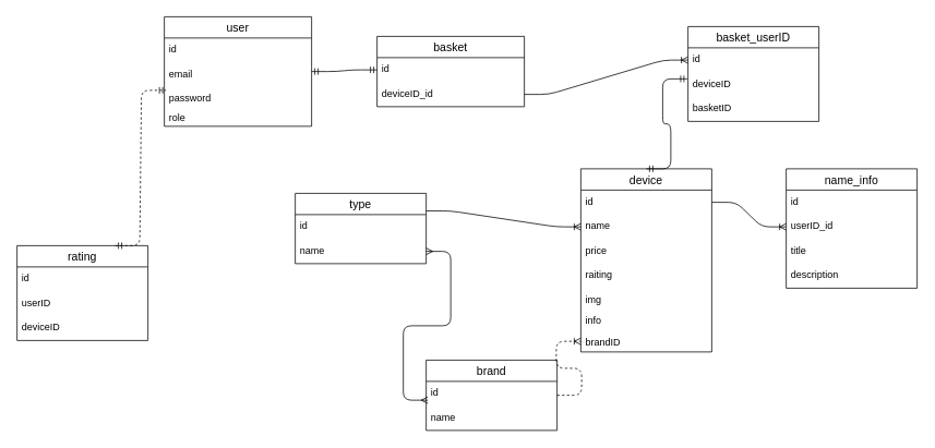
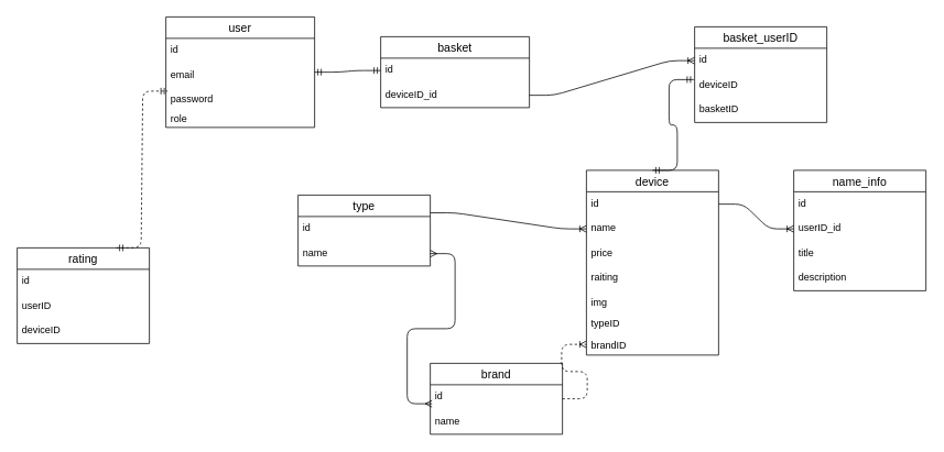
  <mxCell id="0" />
  <mxCell id="1" parent="0" />
  <mxCell id="2" value="user" style="swimlane;fontStyle=0;childLayout=stackLayout;horizontal=1;startSize=26;horizontalStack=0;resizeParent=1;resizeParentMax=0;resizeLast=0;collapsible=1;marginBottom=0;align=center;fontSize=14;strokeWidth=1;" vertex="1" parent="1"><mxGeometry x="200" y="20" width="180" height="134" as="geometry" /></mxCell>
  <mxCell id="3" value="id" style="text;strokeColor=none;fillColor=none;spacingLeft=4;spacingRight=4;overflow=hidden;rotatable=0;points=[[0,0.5],[1,0.5]];portConstraint=eastwest;fontSize=12;strokeWidth=1;" vertex="1" parent="2"><mxGeometry y="26" width="180" height="30" as="geometry" /></mxCell>
  <mxCell id="4" value="email" style="text;strokeColor=none;fillColor=none;spacingLeft=4;spacingRight=4;overflow=hidden;rotatable=0;points=[[0,0.5],[1,0.5]];portConstraint=eastwest;fontSize=12;strokeWidth=1;" vertex="1" parent="2"><mxGeometry y="56" width="180" height="30" as="geometry" /></mxCell>
  <mxCell id="5" value="password" style="text;strokeColor=none;fillColor=none;spacingLeft=4;spacingRight=4;overflow=hidden;rotatable=0;points=[[0,0.5],[1,0.5]];portConstraint=eastwest;fontSize=12;strokeWidth=1;" vertex="1" parent="2"><mxGeometry y="86" width="180" height="24" as="geometry" /></mxCell>
  <mxCell id="6" value="role" style="text;strokeColor=none;fillColor=none;spacingLeft=4;spacingRight=4;overflow=hidden;rotatable=0;points=[[0,0.5],[1,0.5]];portConstraint=eastwest;fontSize=12;strokeWidth=1;" vertex="1" parent="2"><mxGeometry y="110" width="180" height="24" as="geometry" /></mxCell>
  <mxCell id="7" value="basket" style="swimlane;fontStyle=0;childLayout=stackLayout;horizontal=1;startSize=26;horizontalStack=0;resizeParent=1;resizeParentMax=0;resizeLast=0;collapsible=1;marginBottom=0;align=center;fontSize=14;strokeWidth=1;" vertex="1" parent="1"><mxGeometry x="460" y="44" width="180" height="86" as="geometry" /></mxCell>
  <mxCell id="8" value="id" style="text;strokeColor=none;fillColor=none;spacingLeft=4;spacingRight=4;overflow=hidden;rotatable=0;points=[[0,0.5],[1,0.5]];portConstraint=eastwest;fontSize=12;strokeWidth=1;" vertex="1" parent="7"><mxGeometry y="26" width="180" height="30" as="geometry" /></mxCell>
  <mxCell id="9" value="deviceID_id" style="text;strokeColor=none;fillColor=none;spacingLeft=4;spacingRight=4;overflow=hidden;rotatable=0;points=[[0,0.5],[1,0.5]];portConstraint=eastwest;fontSize=12;strokeWidth=1;" vertex="1" parent="7"><mxGeometry y="56" width="180" height="30" as="geometry" /></mxCell>
  <mxCell id="10" value="" style="edgeStyle=entityRelationEdgeStyle;fontSize=12;html=1;endArrow=ERmandOne;startArrow=ERmandOne;entryX=0;entryY=0.5;entryDx=0;entryDy=0;strokeWidth=1;" edge="1" parent="1" source="2" target="8"><mxGeometry width="100" height="100" relative="1" as="geometry"><mxPoint x="420" y="380" as="sourcePoint" /><mxPoint x="520" y="280" as="targetPoint" /></mxGeometry></mxCell>
  <mxCell id="11" value="device" style="swimlane;fontStyle=0;childLayout=stackLayout;horizontal=1;startSize=26;horizontalStack=0;resizeParent=1;resizeParentMax=0;resizeLast=0;collapsible=1;marginBottom=0;align=center;fontSize=14;strokeWidth=1;" vertex="1" parent="1"><mxGeometry x="709" y="206" width="160" height="224" as="geometry" /></mxCell>
  <mxCell id="12" value="id" style="text;strokeColor=none;fillColor=none;spacingLeft=4;spacingRight=4;overflow=hidden;rotatable=0;points=[[0,0.5],[1,0.5]];portConstraint=eastwest;fontSize=12;strokeWidth=1;" vertex="1" parent="11"><mxGeometry y="26" width="160" height="30" as="geometry" /></mxCell>
  <mxCell id="13" value="name" style="text;strokeColor=none;fillColor=none;spacingLeft=4;spacingRight=4;overflow=hidden;rotatable=0;points=[[0,0.5],[1,0.5]];portConstraint=eastwest;fontSize=12;strokeWidth=1;" vertex="1" parent="11"><mxGeometry y="56" width="160" height="30" as="geometry" /></mxCell>
  <mxCell id="14" value="price" style="text;strokeColor=none;fillColor=none;spacingLeft=4;spacingRight=4;overflow=hidden;rotatable=0;points=[[0,0.5],[1,0.5]];portConstraint=eastwest;fontSize=12;strokeWidth=1;" vertex="1" parent="11"><mxGeometry y="86" width="160" height="30" as="geometry" /></mxCell>
  <mxCell id="15" value="raiting" style="text;strokeColor=none;fillColor=none;spacingLeft=4;spacingRight=4;overflow=hidden;rotatable=0;points=[[0,0.5],[1,0.5]];portConstraint=eastwest;fontSize=12;strokeWidth=1;" vertex="1" parent="11"><mxGeometry y="116" width="160" height="30" as="geometry" /></mxCell>
  <mxCell id="16" value="img&#10;" style="text;strokeColor=none;fillColor=none;spacingLeft=4;spacingRight=4;overflow=hidden;rotatable=0;points=[[0,0.5],[1,0.5]];portConstraint=eastwest;fontSize=12;strokeWidth=1;" vertex="1" parent="11"><mxGeometry y="146" width="160" height="26" as="geometry" /></mxCell>
- <mxCell id="17" value="info&#10;" style="text;strokeColor=none;fillColor=none;spacingLeft=4;spacingRight=4;overflow=hidden;rotatable=0;points=[[0,0.5],[1,0.5]];portConstraint=eastwest;fontSize=12;strokeWidth=1;" vertex="1" parent="11"><mxGeometry y="172" width="160" height="26" as="geometry" /></mxCell>
+ <mxCell id="17" value="typeID&#10;" style="text;strokeColor=none;fillColor=none;spacingLeft=4;spacingRight=4;overflow=hidden;rotatable=0;points=[[0,0.5],[1,0.5]];portConstraint=eastwest;fontSize=12;strokeWidth=1;" vertex="1" parent="11"><mxGeometry y="172" width="160" height="26" as="geometry" /></mxCell>
  <mxCell id="18" value="brandID" style="text;strokeColor=none;fillColor=none;spacingLeft=4;spacingRight=4;overflow=hidden;rotatable=0;points=[[0,0.5],[1,0.5]];portConstraint=eastwest;fontSize=12;strokeWidth=1;" vertex="1" parent="11"><mxGeometry y="198" width="160" height="26" as="geometry" /></mxCell>
  <mxCell id="19" value="type" style="swimlane;fontStyle=0;childLayout=stackLayout;horizontal=1;startSize=26;horizontalStack=0;resizeParent=1;resizeParentMax=0;resizeLast=0;collapsible=1;marginBottom=0;align=center;fontSize=14;strokeWidth=1;" vertex="1" parent="1"><mxGeometry x="360" y="236" width="160" height="86" as="geometry" /></mxCell>
  <mxCell id="20" value="id" style="text;strokeColor=none;fillColor=none;spacingLeft=4;spacingRight=4;overflow=hidden;rotatable=0;points=[[0,0.5],[1,0.5]];portConstraint=eastwest;fontSize=12;strokeWidth=1;" vertex="1" parent="19"><mxGeometry y="26" width="160" height="30" as="geometry" /></mxCell>
  <mxCell id="21" value="name" style="text;strokeColor=none;fillColor=none;spacingLeft=4;spacingRight=4;overflow=hidden;rotatable=0;points=[[0,0.5],[1,0.5]];portConstraint=eastwest;fontSize=12;strokeWidth=1;" vertex="1" parent="19"><mxGeometry y="56" width="160" height="30" as="geometry" /></mxCell>
  <mxCell id="22" value="brand" style="swimlane;fontStyle=0;childLayout=stackLayout;horizontal=1;startSize=26;horizontalStack=0;resizeParent=1;resizeParentMax=0;resizeLast=0;collapsible=1;marginBottom=0;align=center;fontSize=14;strokeWidth=1;" vertex="1" parent="1"><mxGeometry x="520" y="440" width="160" height="86" as="geometry" /></mxCell>
  <mxCell id="23" value="id" style="text;strokeColor=none;fillColor=none;spacingLeft=4;spacingRight=4;overflow=hidden;rotatable=0;points=[[0,0.5],[1,0.5]];portConstraint=eastwest;fontSize=12;strokeWidth=1;" vertex="1" parent="22"><mxGeometry y="26" width="160" height="30" as="geometry" /></mxCell>
  <mxCell id="24" value="name" style="text;strokeColor=none;fillColor=none;spacingLeft=4;spacingRight=4;overflow=hidden;rotatable=0;points=[[0,0.5],[1,0.5]];portConstraint=eastwest;fontSize=12;strokeWidth=1;" vertex="1" parent="22"><mxGeometry y="56" width="160" height="30" as="geometry" /></mxCell>
  <mxCell id="25" value="" style="edgeStyle=entityRelationEdgeStyle;fontSize=12;html=1;endArrow=ERoneToMany;exitX=1;exitY=0.25;exitDx=0;exitDy=0;entryX=0;entryY=0.5;entryDx=0;entryDy=0;strokeWidth=1;" edge="1" parent="1" source="19" target="13"><mxGeometry width="100" height="100" relative="1" as="geometry"><mxPoint x="560" y="580" as="sourcePoint" /><mxPoint x="660" y="480" as="targetPoint" /></mxGeometry></mxCell>
  <mxCell id="26" value="" style="edgeStyle=entityRelationEdgeStyle;fontSize=12;html=1;endArrow=ERoneToMany;entryX=0;entryY=0.5;entryDx=0;entryDy=0;strokeWidth=1;dashed=1;" edge="1" parent="1" source="22" target="18"><mxGeometry width="100" height="100" relative="1" as="geometry"><mxPoint x="420" y="620" as="sourcePoint" /><mxPoint x="740" y="410" as="targetPoint" /></mxGeometry></mxCell>
  <mxCell id="27" value="" style="edgeStyle=entityRelationEdgeStyle;fontSize=12;html=1;endArrow=ERmany;startArrow=ERmany;exitX=1;exitY=0.5;exitDx=0;exitDy=0;entryX=0.013;entryY=0.767;entryDx=0;entryDy=0;entryPerimeter=0;strokeWidth=1;" edge="1" parent="1" source="21" target="23"><mxGeometry width="100" height="100" relative="1" as="geometry"><mxPoint x="500" y="860" as="sourcePoint" /><mxPoint x="600" y="760" as="targetPoint" /></mxGeometry></mxCell>
  <mxCell id="28" value="name_info" style="swimlane;fontStyle=0;childLayout=stackLayout;horizontal=1;startSize=26;horizontalStack=0;resizeParent=1;resizeParentMax=0;resizeLast=0;collapsible=1;marginBottom=0;align=center;fontSize=14;strokeWidth=1;" vertex="1" parent="1"><mxGeometry x="960" y="206" width="160" height="146" as="geometry" /></mxCell>
  <mxCell id="29" value="id" style="text;strokeColor=none;fillColor=none;spacingLeft=4;spacingRight=4;overflow=hidden;rotatable=0;points=[[0,0.5],[1,0.5]];portConstraint=eastwest;fontSize=12;strokeWidth=1;" vertex="1" parent="28"><mxGeometry y="26" width="160" height="30" as="geometry" /></mxCell>
  <mxCell id="30" value="userID_id" style="text;strokeColor=none;fillColor=none;spacingLeft=4;spacingRight=4;overflow=hidden;rotatable=0;points=[[0,0.5],[1,0.5]];portConstraint=eastwest;fontSize=12;strokeWidth=1;" vertex="1" parent="28"><mxGeometry y="56" width="160" height="30" as="geometry" /></mxCell>
  <mxCell id="31" value="title" style="text;strokeColor=none;fillColor=none;spacingLeft=4;spacingRight=4;overflow=hidden;rotatable=0;points=[[0,0.5],[1,0.5]];portConstraint=eastwest;fontSize=12;strokeWidth=1;" vertex="1" parent="28"><mxGeometry y="86" width="160" height="30" as="geometry" /></mxCell>
  <mxCell id="32" value="description" style="text;strokeColor=none;fillColor=none;spacingLeft=4;spacingRight=4;overflow=hidden;rotatable=0;points=[[0,0.5],[1,0.5]];portConstraint=eastwest;fontSize=12;strokeWidth=1;" vertex="1" parent="28"><mxGeometry y="116" width="160" height="30" as="geometry" /></mxCell>
  <mxCell id="33" value="" style="edgeStyle=entityRelationEdgeStyle;fontSize=12;html=1;endArrow=ERoneToMany;entryX=0;entryY=0.5;entryDx=0;entryDy=0;exitX=1;exitY=0.5;exitDx=0;exitDy=0;strokeWidth=1;" edge="1" parent="1" source="12" target="30"><mxGeometry width="100" height="100" relative="1" as="geometry"><mxPoint x="730" y="520" as="sourcePoint" /><mxPoint x="830" y="420" as="targetPoint" /></mxGeometry></mxCell>
  <mxCell id="34" value="basket_userID" style="swimlane;fontStyle=0;childLayout=stackLayout;horizontal=1;startSize=26;horizontalStack=0;resizeParent=1;resizeParentMax=0;resizeLast=0;collapsible=1;marginBottom=0;align=center;fontSize=14;strokeWidth=1;" vertex="1" parent="1"><mxGeometry x="840" y="32" width="160" height="116" as="geometry" /></mxCell>
  <mxCell id="35" value="id" style="text;strokeColor=none;fillColor=none;spacingLeft=4;spacingRight=4;overflow=hidden;rotatable=0;points=[[0,0.5],[1,0.5]];portConstraint=eastwest;fontSize=12;" vertex="1" parent="34"><mxGeometry y="26" width="160" height="30" as="geometry" /></mxCell>
  <mxCell id="36" value="deviceID" style="text;strokeColor=none;fillColor=none;spacingLeft=4;spacingRight=4;overflow=hidden;rotatable=0;points=[[0,0.5],[1,0.5]];portConstraint=eastwest;fontSize=12;" vertex="1" parent="34"><mxGeometry y="56" width="160" height="30" as="geometry" /></mxCell>
  <mxCell id="37" value="basketID" style="text;strokeColor=none;fillColor=none;spacingLeft=4;spacingRight=4;overflow=hidden;rotatable=0;points=[[0,0.5],[1,0.5]];portConstraint=eastwest;fontSize=12;" vertex="1" parent="34"><mxGeometry y="86" width="160" height="30" as="geometry" /></mxCell>
  <mxCell id="38" value="" style="edgeStyle=entityRelationEdgeStyle;fontSize=12;html=1;endArrow=ERoneToMany;strokeWidth=1;entryX=0;entryY=0.5;entryDx=0;entryDy=0;" edge="1" parent="1" source="9" target="35"><mxGeometry width="100" height="100" relative="1" as="geometry"><mxPoint x="700" y="140" as="sourcePoint" /><mxPoint x="800" y="40" as="targetPoint" /></mxGeometry></mxCell>
  <mxCell id="39" value="" style="edgeStyle=entityRelationEdgeStyle;fontSize=12;html=1;endArrow=ERmandOne;startArrow=ERmandOne;strokeWidth=1;entryX=-0.006;entryY=0.267;entryDx=0;entryDy=0;entryPerimeter=0;exitX=0.5;exitY=0;exitDx=0;exitDy=0;" edge="1" parent="1" source="11" target="36"><mxGeometry width="100" height="100" relative="1" as="geometry"><mxPoint x="780" y="200" as="sourcePoint" /><mxPoint x="800" y="100" as="targetPoint" /></mxGeometry></mxCell>
  <mxCell id="40" value="rating" style="swimlane;fontStyle=0;childLayout=stackLayout;horizontal=1;startSize=26;horizontalStack=0;resizeParent=1;resizeParentMax=0;resizeLast=0;collapsible=1;marginBottom=0;align=center;fontSize=14;strokeWidth=1;" vertex="1" parent="1"><mxGeometry x="20" y="300" width="160" height="116" as="geometry" /></mxCell>
  <mxCell id="41" value="id" style="text;strokeColor=none;fillColor=none;spacingLeft=4;spacingRight=4;overflow=hidden;rotatable=0;points=[[0,0.5],[1,0.5]];portConstraint=eastwest;fontSize=12;" vertex="1" parent="40"><mxGeometry y="26" width="160" height="30" as="geometry" /></mxCell>
  <mxCell id="42" value="userID" style="text;strokeColor=none;fillColor=none;spacingLeft=4;spacingRight=4;overflow=hidden;rotatable=0;points=[[0,0.5],[1,0.5]];portConstraint=eastwest;fontSize=12;" vertex="1" parent="40"><mxGeometry y="56" width="160" height="30" as="geometry" /></mxCell>
  <mxCell id="43" value="deviceID" style="text;strokeColor=none;fillColor=none;spacingLeft=4;spacingRight=4;overflow=hidden;rotatable=0;points=[[0,0.5],[1,0.5]];portConstraint=eastwest;fontSize=12;" vertex="1" parent="40"><mxGeometry y="86" width="160" height="30" as="geometry" /></mxCell>
  <mxCell id="44" value="" style="edgeStyle=entityRelationEdgeStyle;fontSize=12;html=1;endArrow=ERmandOne;startArrow=ERmandOne;strokeWidth=1;entryX=0.011;entryY=1.133;entryDx=0;entryDy=0;entryPerimeter=0;exitX=0.75;exitY=0;exitDx=0;exitDy=0;dashed=1;" edge="1" parent="1" source="40" target="4"><mxGeometry width="100" height="100" relative="1" as="geometry"><mxPoint x="140" y="320" as="sourcePoint" /><mxPoint x="240" as="targetPoint" y="220" /></mxGeometry></mxCell>
